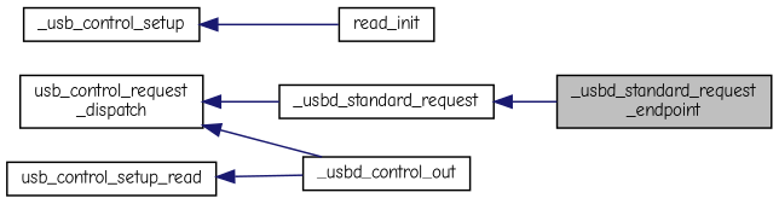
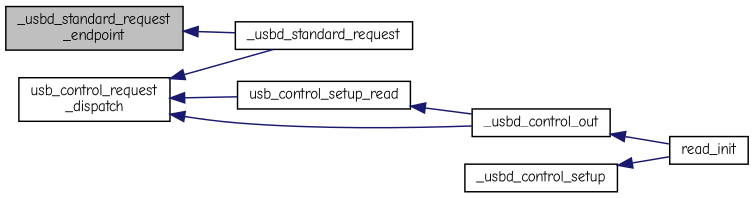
  digraph {
    fontname="Comic Neue"
    rankdir=LR
    node [color=black fillcolor=white fontname="Comic Neue" fontsize=10 shape=record style=filled]
    edge [color=midnightblue dir=back fontname="Comic Neue" fontsize=10 labelfontname=Helvetica labelfontsize=10 style=solid]
    n1 [fillcolor=grey75 fontcolor=black height=0.2 label="_usbd_standard_request\l_endpoint" width=0.4]
    n2 [height=0.2 label=_usbd_standard_request width=0.4]
    n3 [height=0.2 label="usb_control_request\l_dispatch" width=0.4]
    n4 [height=0.2 label=usb_control_setup_read width=0.4]
    n5 [height=0.2 label=_usbd_control_out width=0.4]
    n6 [height=0.2 label=read_init width=0.4]
-   n7 [height=0.2 label=_usb_control_setup width=0.4]
-   n2 -> n1
+   n7 [height=0.2 label=_usbd_control_setup width=0.4]
+   n1 -> n2
    n3 -> n2
+   n3 -> n4
    n3 -> n5
    n4 -> n5
+   n5 -> n6
    n7 -> n6
  }
